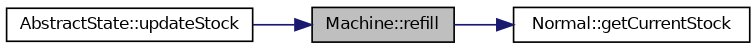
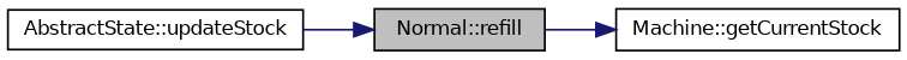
  digraph {
    rankdir=LR
    node [color=black fillcolor=white fontname=Helvetica fontsize=10 shape=record style=filled]
    edge [color=midnightblue fontname=Helvetica fontsize=10 labelfontname=Helvetica labelfontsize=10 style=solid]
-   n1 [fillcolor=grey75 fontcolor=black height=0.2 label="Machine::refill" width=0.4]
-   n2 [height=0.2 label="Normal::getCurrentStock" width=0.4]
+   n1 [fillcolor=grey75 fontcolor=black height=0.2 label="Normal::refill" width=0.4]
+   n2 [height=0.2 label="Machine::getCurrentStock" width=0.4]
    n3 [height=0.2 label="AbstractState::updateStock" width=0.4]
    n1 -> n2
    n3 -> n1
  }
